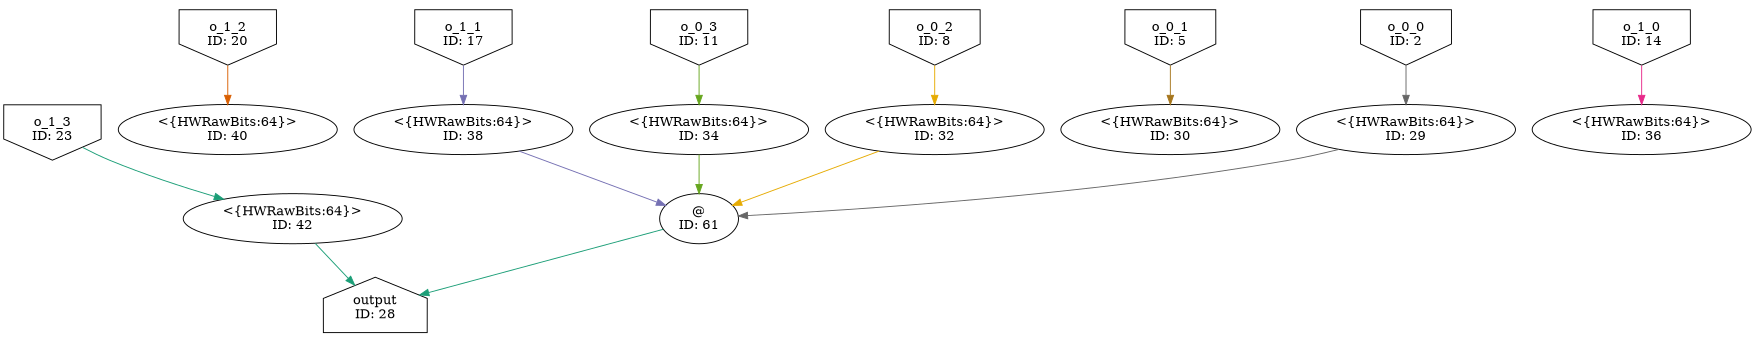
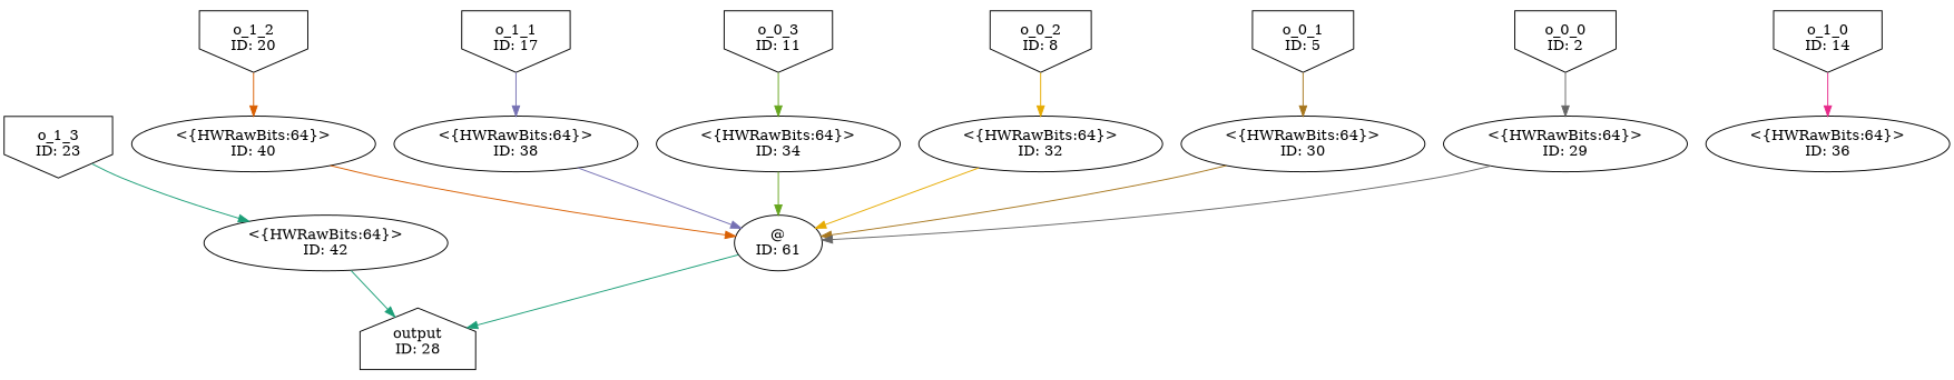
  digraph {
    edge [color="/dark28/1"]
    n1 [label="o_1_3\nID: 23" shape=invhouse]
    n2 [label="<{HWRawBits:64}>\nID: 42"]
    n3 [label="output\nID: 28" shape=house]
    n4 [label="@\nID: 61"]
    n5 [label="o_1_2\nID: 20" shape=invhouse]
    n6 [label="<{HWRawBits:64}>\nID: 40"]
    n7 [label="o_1_1\nID: 17" shape=invhouse]
    n8 [label="<{HWRawBits:64}>\nID: 38"]
    n9 [label="o_1_0\nID: 14" shape=invhouse]
    n10 [label="<{HWRawBits:64}>\nID: 36"]
    n11 [label="o_0_3\nID: 11" shape=invhouse]
    n12 [label="<{HWRawBits:64}>\nID: 34"]
    n13 [label="o_0_2\nID: 8" shape=invhouse]
    n14 [label="<{HWRawBits:64}>\nID: 32"]
    n15 [label="o_0_1\nID: 5" shape=invhouse]
    n16 [label="<{HWRawBits:64}>\nID: 30"]
    n17 [label="o_0_0\nID: 2" shape=invhouse]
    n18 [label="<{HWRawBits:64}>\nID: 29"]
    n1 -> n2 [photon_data="EDGE,SrcNode:23,SrcNodePort:data"]
    n2 -> n3 [photon_data="EDGE,SrcNode:42,SrcNodePort:output"]
    n4 -> n3 [photon_data="EDGE,SrcNode:61,SrcNodePort:result"]
    n5 -> n6 [color="/dark28/2" photon_data="EDGE,SrcNode:20,SrcNodePort:data"]
+   n6 -> n4 [color="/dark28/2" photon_data="EDGE,SrcNode:40,SrcNodePort:output"]
    n7 -> n8 [color="/dark28/3" photon_data="EDGE,SrcNode:17,SrcNodePort:data"]
    n8 -> n4 [color="/dark28/3" photon_data="EDGE,SrcNode:38,SrcNodePort:output"]
    n9 -> n10 [color="/dark28/4" photon_data="EDGE,SrcNode:14,SrcNodePort:data"]
    n11 -> n12 [color="/dark28/5" photon_data="EDGE,SrcNode:11,SrcNodePort:data"]
    n12 -> n4 [color="/dark28/5" photon_data="EDGE,SrcNode:34,SrcNodePort:output"]
    n13 -> n14 [color="/dark28/6" photon_data="EDGE,SrcNode:8,SrcNodePort:data"]
    n14 -> n4 [color="/dark28/6" photon_data="EDGE,SrcNode:32,SrcNodePort:output"]
    n15 -> n16 [color="/dark28/7" photon_data="EDGE,SrcNode:5,SrcNodePort:data"]
+   n16 -> n4 [color="/dark28/7" photon_data="EDGE,SrcNode:30,SrcNodePort:output"]
    n17 -> n18 [color="/dark28/8" photon_data="EDGE,SrcNode:2,SrcNodePort:data"]
    n18 -> n4 [color="/dark28/8" photon_data="EDGE,SrcNode:29,SrcNodePort:output"]
  }
